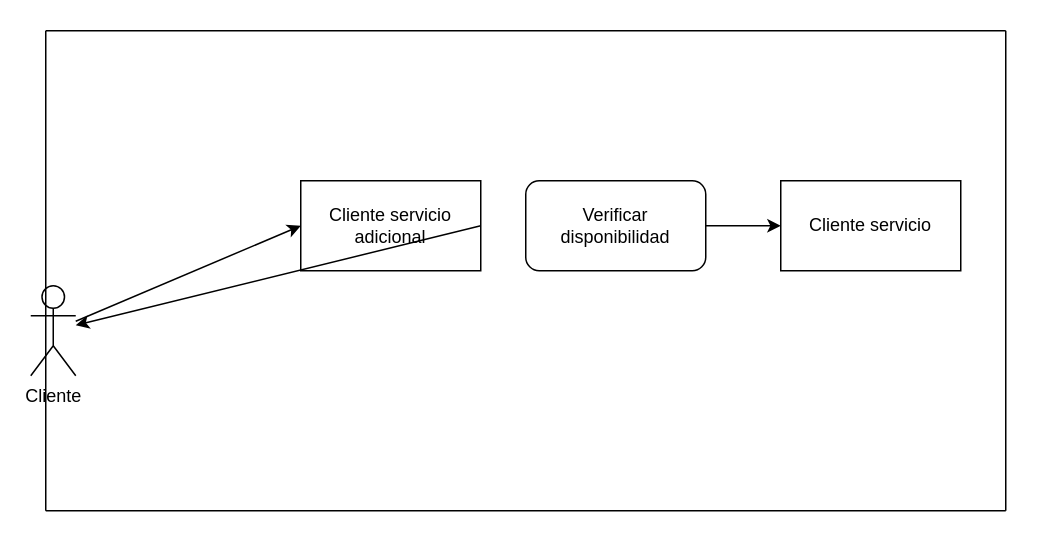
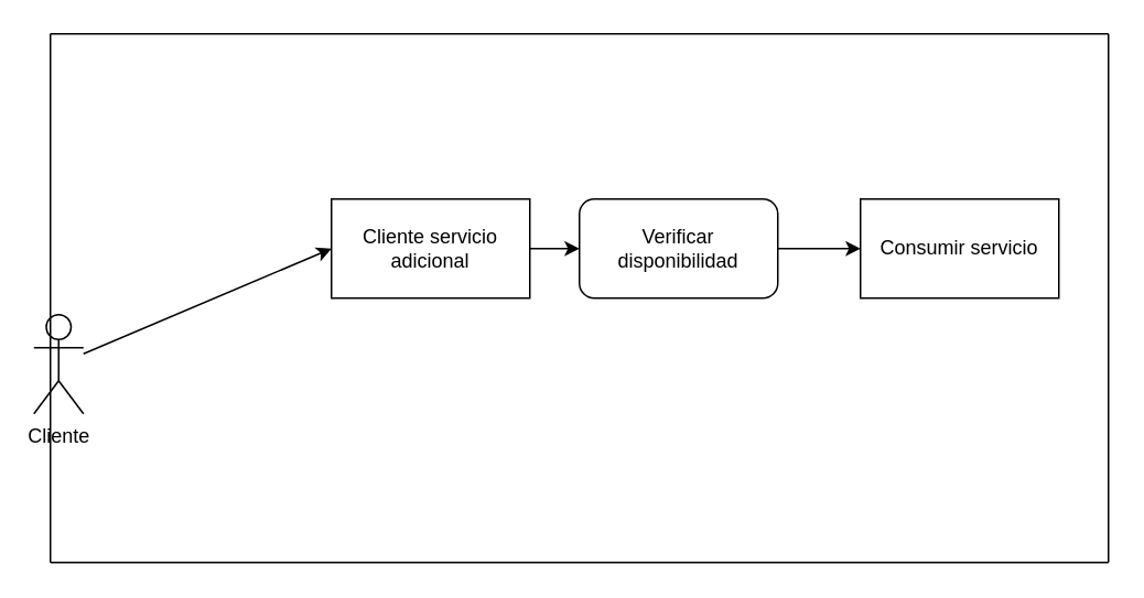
  <mxCell id="0" />
  <mxCell id="1" parent="0" />
  <mxCell id="2" value="Cliente" style="shape=umlActor;verticalLabelPosition=bottom;labelBackgroundColor=#ffffff;verticalAlign=top;html=1;outlineConnect=0;" vertex="1" parent="1"><mxGeometry x="20" y="190" width="30" height="60" as="geometry" /></mxCell>
  <mxCell id="3" value="" style="endArrow=none;html=1;" edge="1" parent="1"><mxGeometry width="50" height="50" relative="1" as="geometry"><mxPoint x="30" y="340" as="sourcePoint" /><mxPoint x="30" y="20" as="targetPoint" /></mxGeometry></mxCell>
  <mxCell id="4" value="" style="endArrow=none;html=1;" edge="1" parent="1"><mxGeometry width="50" height="50" relative="1" as="geometry"><mxPoint x="670" y="340" as="sourcePoint" /><mxPoint x="670" y="20" as="targetPoint" /></mxGeometry></mxCell>
  <mxCell id="5" value="" style="endArrow=none;html=1;" edge="1" parent="1"><mxGeometry width="50" height="50" relative="1" as="geometry"><mxPoint x="30" y="340" as="sourcePoint" /><mxPoint x="670" y="340" as="targetPoint" /></mxGeometry></mxCell>
  <mxCell id="6" value="" style="endArrow=none;html=1;" edge="1" parent="1"><mxGeometry width="50" height="50" relative="1" as="geometry"><mxPoint x="30" y="20" as="sourcePoint" /><mxPoint x="670" y="20" as="targetPoint" /></mxGeometry></mxCell>
  <mxCell id="7" value="" style="endArrow=classic;html=1;" edge="1" parent="1" source="2"><mxGeometry width="50" height="50" relative="1" as="geometry"><mxPoint x="390" y="260" as="sourcePoint" /><mxPoint x="200" y="150" as="targetPoint" /></mxGeometry></mxCell>
  <mxCell id="8" value="Cliente servicio adicional" style="rounded=0;whiteSpace=wrap;html=1;" vertex="1" parent="1"><mxGeometry x="200" y="120" width="120" height="60" as="geometry" /></mxCell>
- <mxCell id="9" value="" style="endArrow=classic;html=1;exitX=1;exitY=0.5;exitDx=0;exitDy=0;" edge="1" parent="1" source="8" target="2"><mxGeometry width="50" height="50" relative="1" as="geometry"><mxPoint x="390" y="260" as="sourcePoint" /><mxPoint x="410" y="150" as="targetPoint" /></mxGeometry></mxCell>
+ <mxCell id="9" value="" style="endArrow=classic;html=1;exitX=1;exitY=0.5;exitDx=0;exitDy=0;" edge="1" parent="1" source="8" target="10"><mxGeometry width="50" height="50" relative="1" as="geometry"><mxPoint x="390" y="260" as="sourcePoint" /><mxPoint x="410" y="150" as="targetPoint" /></mxGeometry></mxCell>
  <mxCell id="10" value="Verificar disponibilidad" style="whiteSpace=wrap;html=1;rounded=1;" vertex="1" parent="1"><mxGeometry x="350" y="120" width="120" height="60" as="geometry" /></mxCell>
  <mxCell id="11" value="" style="endArrow=classic;html=1;exitX=1;exitY=0.5;exitDx=0;exitDy=0;" edge="1" parent="1" source="12"><mxGeometry width="50" height="50" relative="1" as="geometry"><mxPoint x="550" y="149.5" as="sourcePoint" /><mxPoint x="610" y="149.5" as="targetPoint" /></mxGeometry></mxCell>
- <mxCell id="12" value="Cliente servicio" style="rounded=0;whiteSpace=wrap;html=1;" vertex="1" parent="1"><mxGeometry x="520" y="120" width="120" height="60" as="geometry" /></mxCell>
+ <mxCell id="12" value="Consumir servicio" style="rounded=0;whiteSpace=wrap;html=1;" vertex="1" parent="1"><mxGeometry x="520" y="120" width="120" height="60" as="geometry" /></mxCell>
  <mxCell id="13" value="" style="endArrow=classic;html=1;exitX=1;exitY=0.5;exitDx=0;exitDy=0;" edge="1" parent="1" source="10" target="12"><mxGeometry width="50" height="50" relative="1" as="geometry"><mxPoint x="470" y="150" as="sourcePoint" /><mxPoint x="610" y="149.5" as="targetPoint" /></mxGeometry></mxCell>
